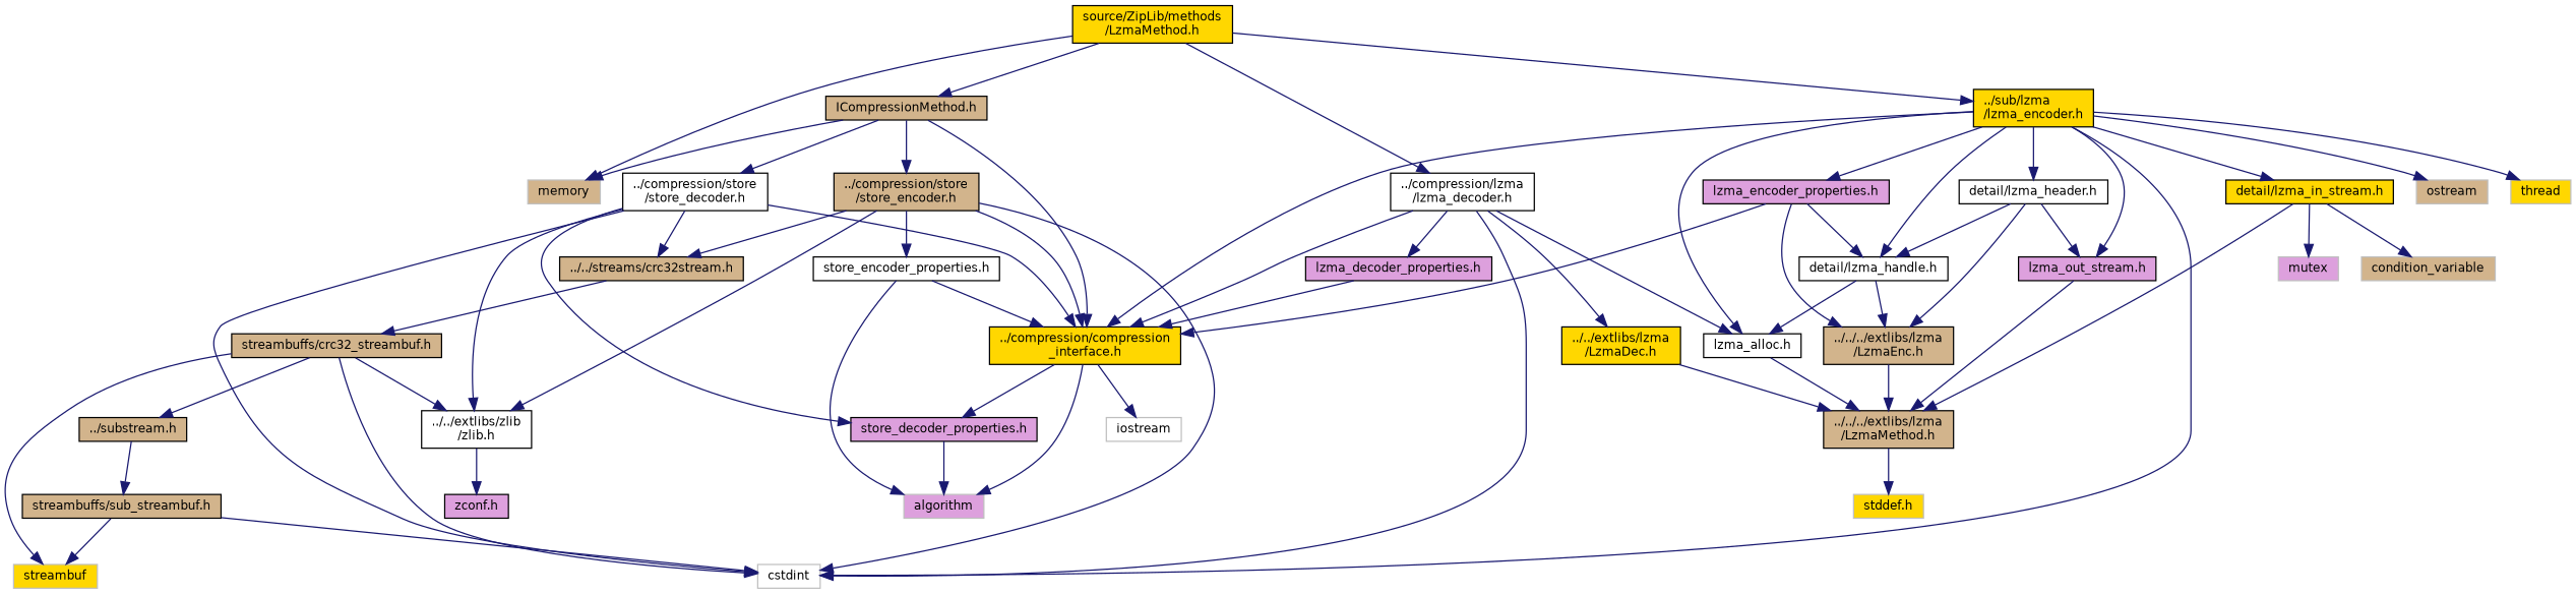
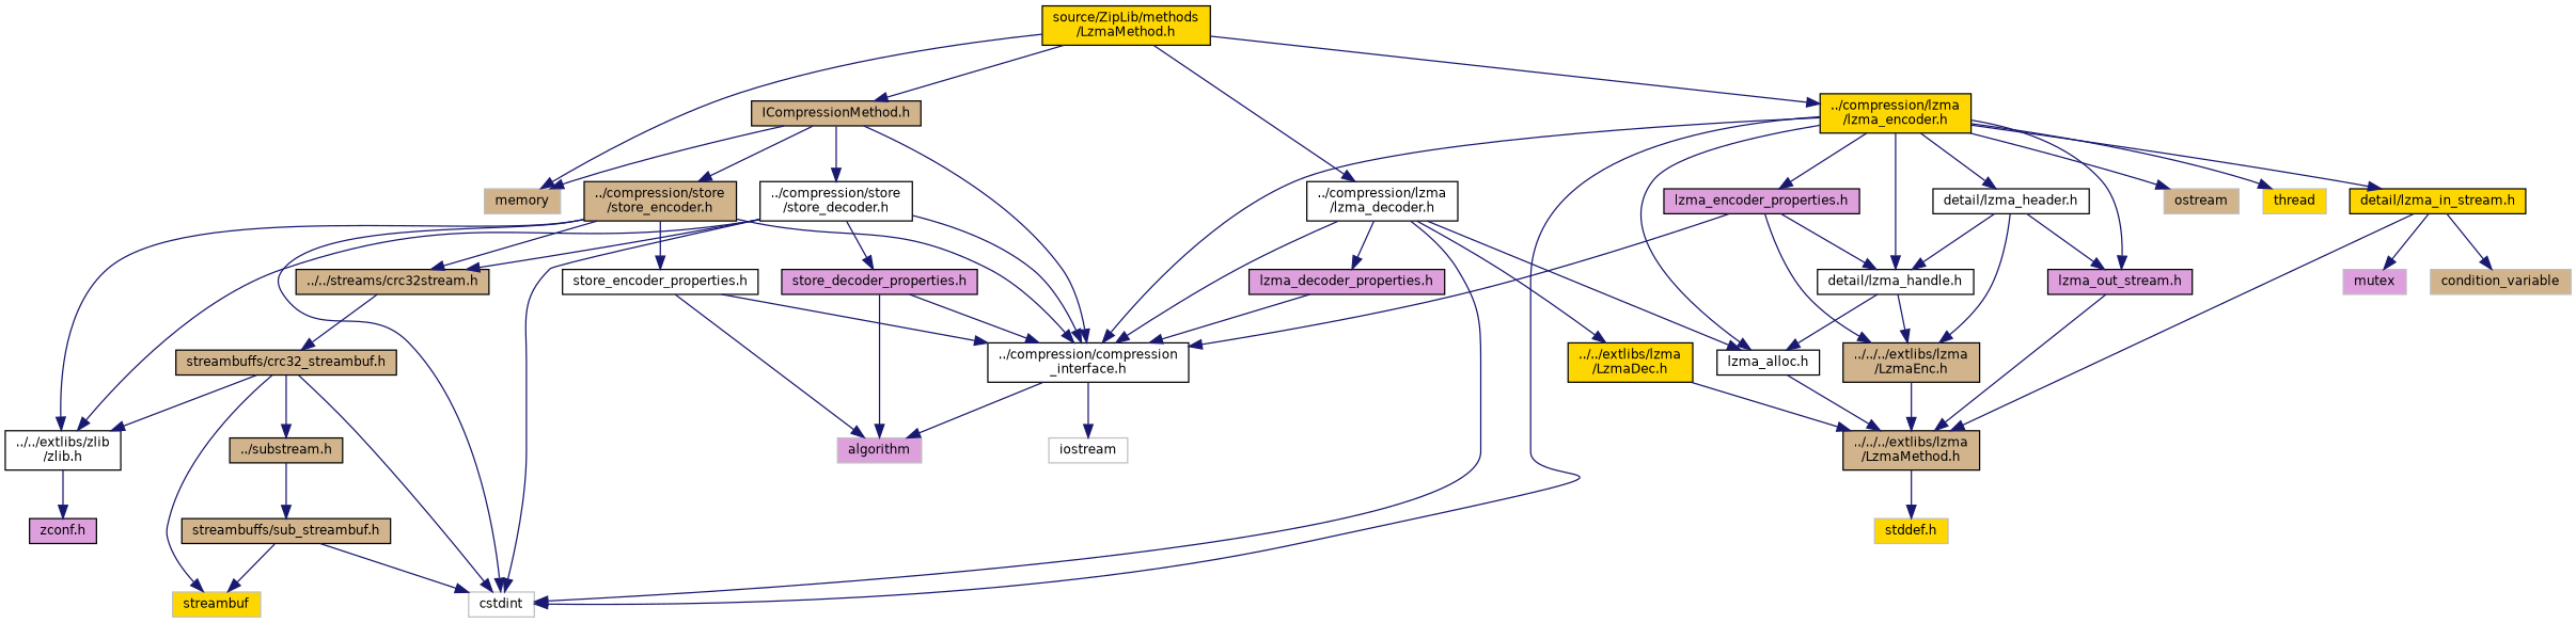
  digraph {
    node [color=black fillcolor=tan fontname=Helvetica fontsize=10 shape=record style=filled]
    edge [color=midnightblue fontname=Helvetica fontsize=10 labelfontname=Helvetica labelfontsize=10 style=solid]
    n1 [fillcolor=gold fontcolor=black height=0.2 label="source/ZipLib/methods\l/LzmaMethod.h" width=0.4]
    n2 [height=0.2 label="ICompressionMethod.h" width=0.4]
    n3 [color=grey75 height=0.2 label=memory width=0.4]
-   n4 [fillcolor=gold height=0.2 label="../sub/lzma\l/lzma_encoder.h" width=0.4]
+   n4 [fillcolor=gold height=0.2 label="../compression/lzma\l/lzma_encoder.h" width=0.4]
    n5 [fillcolor=white height=0.2 label="../compression/lzma\l/lzma_decoder.h" width=0.4]
-   n6 [fillcolor=gold height=0.2 label="../compression/compression\l_interface.h" width=0.4]
+   n6 [fillcolor=white height=0.2 label="../compression/compression\l_interface.h" width=0.4]
    n7 [height=0.2 label="../compression/store\l/store_encoder.h" width=0.4]
    n8 [fillcolor=white height=0.2 label="../compression/store\l/store_decoder.h" width=0.4]
    n9 [color=grey75 fillcolor=white height=0.2 label=cstdint width=0.4]
    n10 [fillcolor=plum height=0.2 label="lzma_encoder_properties.h" width=0.4]
    n11 [fillcolor=white height=0.2 label="detail/lzma_handle.h" width=0.4]
    n12 [fillcolor=white height=0.2 label="lzma_alloc.h" width=0.4]
    n13 [fillcolor=white height=0.2 label="detail/lzma_header.h" width=0.4]
    n14 [fillcolor=plum height=0.2 label="lzma_out_stream.h" width=0.4]
    n15 [fillcolor=gold height=0.2 label="detail/lzma_in_stream.h" width=0.4]
    n16 [color=grey75 height=0.2 label=ostream width=0.4]
    n17 [color=grey75 fillcolor=gold height=0.2 label=thread width=0.4]
    n18 [fillcolor=plum height=0.2 label="lzma_decoder_properties.h" width=0.4]
    n19 [fillcolor=gold height=0.2 label="../../extlibs/lzma\l/LzmaDec.h" width=0.4]
    n20 [color=grey75 fillcolor=white height=0.2 label=iostream width=0.4]
    n21 [color=grey75 fillcolor=plum height=0.2 label=algorithm width=0.4]
    n22 [fillcolor=white height=0.2 label="store_encoder_properties.h" width=0.4]
    n23 [height=0.2 label="../../streams/crc32stream.h" width=0.4]
    n24 [fillcolor=white height=0.2 label="../../extlibs/zlib\l/zlib.h" width=0.4]
    n25 [fillcolor=plum height=0.2 label="store_decoder_properties.h" width=0.4]
    n26 [height=0.2 label="streambuffs/crc32_streambuf.h" width=0.4]
    n27 [fillcolor=plum height=0.2 label="zconf.h" width=0.4]
    n28 [color=grey75 fillcolor=gold height=0.2 label=streambuf width=0.4]
    n29 [height=0.2 label="../substream.h" width=0.4]
    n30 [height=0.2 label="streambuffs/sub_streambuf.h" width=0.4]
    n31 [height=0.2 label="../../../extlibs/lzma\l/LzmaEnc.h" width=0.4]
    n32 [height=0.2 label="../../../extlibs/lzma\l/LzmaMethod.h" width=0.4]
    n33 [color=grey75 height=0.2 label=condition_variable width=0.4]
    n34 [color=grey75 fillcolor=plum height=0.2 label=mutex width=0.4]
    n35 [color=grey75 fillcolor=gold height=0.2 label="stddef.h" width=0.4]
    n1 -> n2
    n1 -> n3
    n1 -> n4
    n1 -> n5
    n2 -> n3
    n2 -> n6
    n2 -> n7
    n2 -> n8
    n4 -> n6
    n4 -> n9
    n4 -> n10
    n4 -> n11
    n4 -> n12
    n4 -> n13
    n4 -> n14
    n4 -> n15
    n4 -> n16
    n4 -> n17
    n5 -> n6
    n5 -> n9
    n5 -> n12
    n5 -> n18
    n5 -> n19
    n6 -> n20
    n6 -> n21
    n7 -> n6
    n7 -> n9
    n7 -> n22
    n7 -> n23
    n7 -> n24
    n8 -> n6
    n8 -> n9
    n8 -> n23
    n8 -> n24
    n8 -> n25
    n10 -> n6
    n10 -> n11
    n10 -> n31
    n11 -> n12
    n11 -> n31
    n12 -> n32
    n13 -> n11
    n13 -> n14
    n13 -> n31
    n14 -> n32
    n15 -> n32
    n15 -> n33
    n15 -> n34
    n18 -> n6
    n19 -> n32
    n22 -> n6
    n22 -> n21
    n23 -> n26
    n24 -> n27
-   n6 -> n25
+   n25 -> n6
    n25 -> n21
    n26 -> n9
    n26 -> n24
    n26 -> n28
    n26 -> n29
    n29 -> n30
    n30 -> n9
    n30 -> n28
    n31 -> n32
    n32 -> n35
  }
